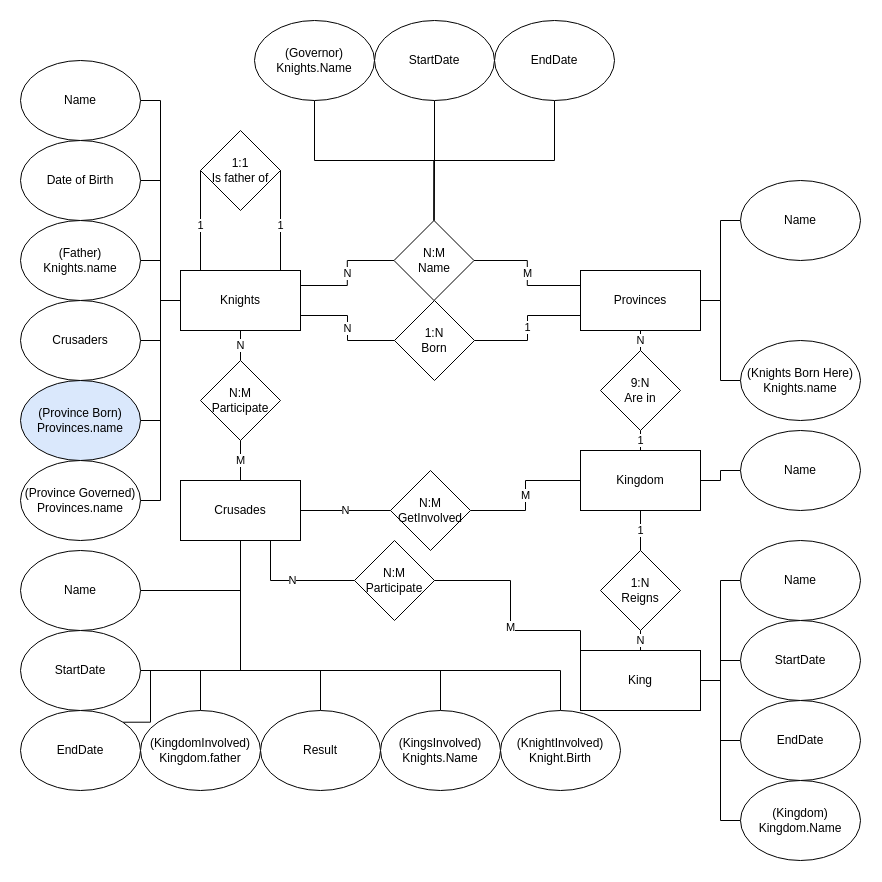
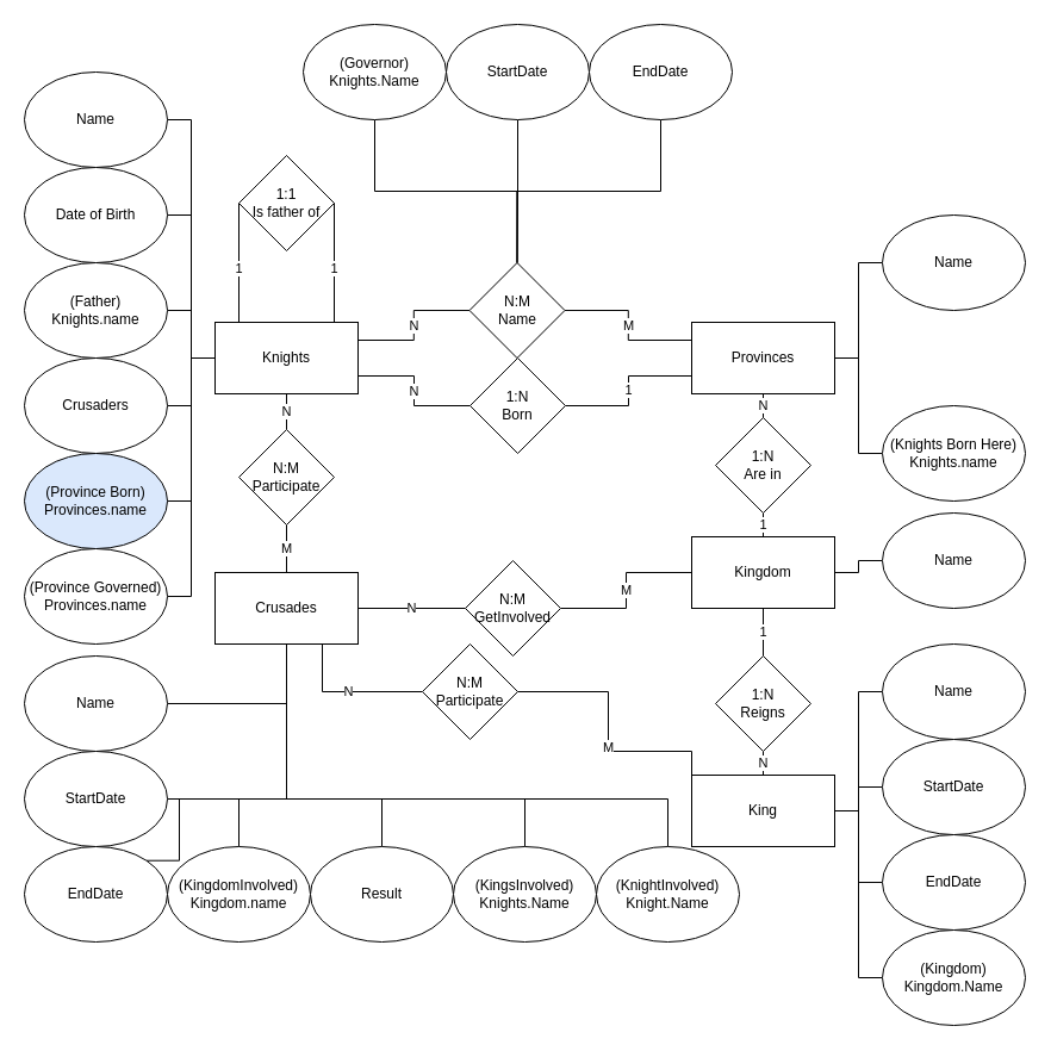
  <mxCell id="0" />
  <mxCell id="1" parent="0" />
  <mxCell id="2" value="1" style="edgeStyle=orthogonalEdgeStyle;rounded=0;orthogonalLoop=1;jettySize=auto;html=1;exitX=1;exitY=0.5;exitDx=0;exitDy=0;endArrow=none;endFill=0;startArrow=none;entryX=0;entryY=0.75;entryDx=0;entryDy=0;" edge="1" parent="1" source="26" target="21"><mxGeometry relative="1" as="geometry"><mxPoint x="540" y="375" as="targetPoint" /></mxGeometry></mxCell>
  <mxCell id="3" value="M" style="edgeStyle=orthogonalEdgeStyle;rounded=0;orthogonalLoop=1;jettySize=auto;html=1;exitX=1;exitY=0.5;exitDx=0;exitDy=0;endArrow=none;endFill=0;startArrow=none;entryX=0;entryY=0.25;entryDx=0;entryDy=0;" edge="1" parent="1" source="28" target="21"><mxGeometry relative="1" as="geometry"><mxPoint x="560" y="195" as="targetPoint" /></mxGeometry></mxCell>
  <mxCell id="4" value="Knights" style="rounded=0;whiteSpace=wrap;html=1;" vertex="1" parent="1"><mxGeometry x="180" y="270" width="120" height="60" as="geometry" /></mxCell>
  <mxCell id="5" style="edgeStyle=orthogonalEdgeStyle;rounded=0;orthogonalLoop=1;jettySize=auto;html=1;exitX=1;exitY=0.5;exitDx=0;exitDy=0;entryX=0;entryY=0.5;entryDx=0;entryDy=0;endArrow=none;endFill=0;" edge="1" parent="1" source="6" target="4"><mxGeometry relative="1" as="geometry" /></mxCell>
  <mxCell id="6" value="Name" style="ellipse;whiteSpace=wrap;html=1;" vertex="1" parent="1"><mxGeometry y="60" width="120" height="80" as="geometry" x="20" /></mxCell>
  <mxCell id="7" style="edgeStyle=orthogonalEdgeStyle;rounded=0;orthogonalLoop=1;jettySize=auto;html=1;exitX=1;exitY=0.5;exitDx=0;exitDy=0;entryX=0;entryY=0.5;entryDx=0;entryDy=0;endArrow=none;endFill=0;" edge="1" parent="1" source="8" target="4"><mxGeometry relative="1" as="geometry" /></mxCell>
  <mxCell id="8" value="Date of Birth" style="ellipse;whiteSpace=wrap;html=1;" vertex="1" parent="1"><mxGeometry y="140" width="120" height="80" as="geometry" x="20" /></mxCell>
  <mxCell id="9" style="edgeStyle=orthogonalEdgeStyle;rounded=0;orthogonalLoop=1;jettySize=auto;html=1;exitX=1;exitY=0.5;exitDx=0;exitDy=0;entryX=0;entryY=0.5;entryDx=0;entryDy=0;endArrow=none;endFill=0;" edge="1" parent="1" source="10" target="4"><mxGeometry relative="1" as="geometry" /></mxCell>
  <mxCell id="10" value="(Father)&lt;br&gt;Knights.name" style="ellipse;whiteSpace=wrap;html=1;" vertex="1" parent="1"><mxGeometry y="220" width="120" height="80" as="geometry" x="20" /></mxCell>
  <mxCell id="11" style="edgeStyle=orthogonalEdgeStyle;rounded=0;orthogonalLoop=1;jettySize=auto;html=1;exitX=1;exitY=0.5;exitDx=0;exitDy=0;entryX=0;entryY=0.5;entryDx=0;entryDy=0;endArrow=none;endFill=0;" edge="1" parent="1" source="12" target="4"><mxGeometry relative="1" as="geometry" /></mxCell>
  <mxCell id="12" value="Crusaders" style="ellipse;whiteSpace=wrap;html=1;" vertex="1" parent="1"><mxGeometry y="300" width="120" height="80" as="geometry" x="20" /></mxCell>
  <mxCell id="13" style="edgeStyle=orthogonalEdgeStyle;rounded=0;orthogonalLoop=1;jettySize=auto;html=1;exitX=1;exitY=0.5;exitDx=0;exitDy=0;entryX=0;entryY=0.5;entryDx=0;entryDy=0;endArrow=none;endFill=0;" edge="1" parent="1" source="14" target="4"><mxGeometry relative="1" as="geometry" /></mxCell>
  <mxCell id="14" value="(Province Born)&lt;br&gt;Provinces.name" style="ellipse;whiteSpace=wrap;html=1;fillColor=#dae8fc;" vertex="1" parent="1"><mxGeometry y="380" width="120" height="80" as="geometry" x="20" /></mxCell>
  <mxCell id="15" style="edgeStyle=orthogonalEdgeStyle;rounded=0;orthogonalLoop=1;jettySize=auto;html=1;exitX=1;exitY=0.5;exitDx=0;exitDy=0;entryX=0;entryY=0.5;entryDx=0;entryDy=0;endArrow=none;endFill=0;" edge="1" parent="1" source="16" target="4"><mxGeometry relative="1" as="geometry" /></mxCell>
  <mxCell id="16" value="(Province Governed)&lt;br&gt;Provinces.name" style="ellipse;whiteSpace=wrap;html=1;" vertex="1" parent="1"><mxGeometry y="460" width="120" height="80" as="geometry" x="20" /></mxCell>
  <mxCell id="17" value="1" style="edgeStyle=orthogonalEdgeStyle;rounded=0;orthogonalLoop=1;jettySize=auto;html=1;exitX=0;exitY=0.5;exitDx=0;exitDy=0;entryX=0.25;entryY=0;entryDx=0;entryDy=0;startArrow=none;endArrow=none;endFill=0;" edge="1" parent="1" source="18" target="4"><mxGeometry relative="1" as="geometry"><mxPoint x="240" y="200" as="targetPoint" /><Array as="points"><mxPoint x="200" y="270" /></Array></mxGeometry></mxCell>
  <mxCell id="18" value="1:1&lt;br&gt;Is father of" style="rhombus;whiteSpace=wrap;html=1;" vertex="1" parent="1"><mxGeometry x="200" width="80" height="80" as="geometry" y="130" /></mxCell>
  <mxCell id="19" value="1" style="edgeStyle=orthogonalEdgeStyle;rounded=0;orthogonalLoop=1;jettySize=auto;html=1;exitX=0.75;exitY=0;exitDx=0;exitDy=0;entryX=1;entryY=0.5;entryDx=0;entryDy=0;endArrow=none;" edge="1" parent="1" source="4" target="18"><mxGeometry relative="1" as="geometry"><mxPoint x="300" y="285" as="sourcePoint" /><mxPoint x="240" y="270" as="targetPoint" /><Array as="points"><mxPoint x="280" y="270" /></Array></mxGeometry></mxCell>
  <mxCell id="20" value="1" style="edgeStyle=orthogonalEdgeStyle;rounded=0;orthogonalLoop=1;jettySize=auto;html=1;exitX=0.5;exitY=1;exitDx=0;exitDy=0;entryX=0.5;entryY=0;entryDx=0;entryDy=0;endArrow=none;endFill=0;startArrow=none;" edge="1" parent="1" source="33" target="32"><mxGeometry relative="1" as="geometry" /></mxCell>
  <mxCell id="21" value="Provinces" style="rounded=0;whiteSpace=wrap;html=1;" vertex="1" parent="1"><mxGeometry x="580" y="270" width="120" height="60" as="geometry" /></mxCell>
  <mxCell id="22" style="edgeStyle=orthogonalEdgeStyle;rounded=0;orthogonalLoop=1;jettySize=auto;html=1;exitX=0;exitY=0.5;exitDx=0;exitDy=0;entryX=1;entryY=0.5;entryDx=0;entryDy=0;endArrow=none;endFill=0;" edge="1" parent="1" source="23" target="21"><mxGeometry relative="1" as="geometry" /></mxCell>
  <mxCell id="23" value="Name" style="ellipse;whiteSpace=wrap;html=1;" vertex="1" parent="1"><mxGeometry x="740" y="180" width="120" height="80" as="geometry" /></mxCell>
  <mxCell id="24" style="edgeStyle=orthogonalEdgeStyle;rounded=0;orthogonalLoop=1;jettySize=auto;html=1;exitX=0;exitY=0.5;exitDx=0;exitDy=0;endArrow=none;endFill=0;entryX=1;entryY=0.5;entryDx=0;entryDy=0;" edge="1" parent="1" source="25" target="21"><mxGeometry relative="1" as="geometry"><mxPoint x="710" y="350" as="targetPoint" /></mxGeometry></mxCell>
  <mxCell id="25" value="(Knights Born Here)&lt;br&gt;Knights.name" style="ellipse;whiteSpace=wrap;html=1;" vertex="1" parent="1"><mxGeometry x="740" y="340" width="120" height="80" as="geometry" /></mxCell>
  <mxCell id="26" value="1:N&lt;br&gt;Born" style="rhombus;whiteSpace=wrap;html=1;" vertex="1" parent="1"><mxGeometry x="394" y="300" width="80" height="80" as="geometry" /></mxCell>
  <mxCell id="27" value="N" style="edgeStyle=orthogonalEdgeStyle;rounded=0;orthogonalLoop=1;jettySize=auto;html=1;entryX=0;entryY=0.5;entryDx=0;entryDy=0;endArrow=none;endFill=0;exitX=1;exitY=0.75;exitDx=0;exitDy=0;" edge="1" parent="1" source="4" target="26"><mxGeometry relative="1" as="geometry"><mxPoint x="300" y="375" as="sourcePoint" /><mxPoint x="580" y="375" as="targetPoint" /></mxGeometry></mxCell>
  <mxCell id="28" value="N:M&lt;br&gt;Name" style="rhombus;whiteSpace=wrap;html=1;" vertex="1" parent="1"><mxGeometry x="393.5" y="220" width="80" height="80" as="geometry" /></mxCell>
  <mxCell id="29" value="N" style="edgeStyle=orthogonalEdgeStyle;rounded=0;orthogonalLoop=1;jettySize=auto;html=1;entryX=0;entryY=0.5;entryDx=0;entryDy=0;endArrow=none;endFill=0;exitX=1;exitY=0.25;exitDx=0;exitDy=0;" edge="1" parent="1" source="4" target="28"><mxGeometry relative="1" as="geometry"><mxPoint x="330" y="200" as="sourcePoint" /><mxPoint x="610" y="195" as="targetPoint" /></mxGeometry></mxCell>
  <mxCell id="30" style="edgeStyle=orthogonalEdgeStyle;rounded=0;orthogonalLoop=1;jettySize=auto;html=1;exitX=1;exitY=0.5;exitDx=0;exitDy=0;entryX=0;entryY=0.5;entryDx=0;entryDy=0;endArrow=none;endFill=0;" edge="1" parent="1" source="32" target="54"><mxGeometry relative="1" as="geometry" /></mxCell>
  <mxCell id="31" value="N" style="edgeStyle=orthogonalEdgeStyle;rounded=0;orthogonalLoop=1;jettySize=auto;html=1;exitX=0.5;exitY=1;exitDx=0;exitDy=0;entryX=0.5;entryY=0;entryDx=0;entryDy=0;endArrow=none;endFill=0;elbow=vertical;startArrow=none;" edge="1" parent="1" source="75" target="64"><mxGeometry relative="1" as="geometry" /></mxCell>
  <mxCell id="32" value="Kingdom" style="rounded=0;whiteSpace=wrap;html=1;" vertex="1" parent="1"><mxGeometry x="580" y="450" width="120" height="60" as="geometry" /></mxCell>
- <mxCell id="33" value="9:N&lt;br&gt;Are in" style="rhombus;whiteSpace=wrap;html=1;" vertex="1" parent="1"><mxGeometry x="600" y="350" width="80" height="80" as="geometry" /></mxCell>
+ <mxCell id="33" value="1:N&lt;br&gt;Are in" style="rhombus;whiteSpace=wrap;html=1;" vertex="1" parent="1"><mxGeometry x="600" y="350" width="80" height="80" as="geometry" /></mxCell>
  <mxCell id="34" value="N" style="edgeStyle=orthogonalEdgeStyle;rounded=0;orthogonalLoop=1;jettySize=auto;html=1;exitX=0.5;exitY=1;exitDx=0;exitDy=0;entryX=0.5;entryY=0;entryDx=0;entryDy=0;endArrow=none;endFill=0;" edge="1" parent="1" source="21" target="33"><mxGeometry relative="1" as="geometry"><mxPoint x="620" y="330" as="sourcePoint" /><mxPoint x="620" y="440" as="targetPoint" /></mxGeometry></mxCell>
  <mxCell id="35" style="edgeStyle=orthogonalEdgeStyle;rounded=0;orthogonalLoop=1;jettySize=auto;html=1;exitX=0.5;exitY=1;exitDx=0;exitDy=0;entryX=0.5;entryY=0;entryDx=0;entryDy=0;endArrow=none;endFill=0;" edge="1" parent="1" source="36" target="28"><mxGeometry relative="1" as="geometry" /></mxCell>
  <mxCell id="36" value="StartDate" style="ellipse;whiteSpace=wrap;html=1;" vertex="1" parent="1"><mxGeometry x="374" y="20" width="120" height="80" as="geometry" /></mxCell>
  <mxCell id="37" style="edgeStyle=orthogonalEdgeStyle;rounded=0;orthogonalLoop=1;jettySize=auto;html=1;exitX=0.5;exitY=1;exitDx=0;exitDy=0;entryX=0.5;entryY=0;entryDx=0;entryDy=0;endArrow=none;endFill=0;" edge="1" parent="1" source="38" target="28"><mxGeometry relative="1" as="geometry" /></mxCell>
  <mxCell id="38" value="EndDate" style="ellipse;whiteSpace=wrap;html=1;" vertex="1" parent="1"><mxGeometry x="494" y="20" width="120" height="80" as="geometry" /></mxCell>
  <mxCell id="39" style="edgeStyle=orthogonalEdgeStyle;rounded=0;orthogonalLoop=1;jettySize=auto;html=1;exitX=0.5;exitY=1;exitDx=0;exitDy=0;entryX=0.5;entryY=0;entryDx=0;entryDy=0;endArrow=none;endFill=0;" edge="1" parent="1" source="40" target="28"><mxGeometry relative="1" as="geometry" /></mxCell>
  <mxCell id="40" value="(Governor)&lt;br&gt;Knights.Name" style="ellipse;whiteSpace=wrap;html=1;" vertex="1" parent="1"><mxGeometry x="254" y="20" width="120" height="80" as="geometry" /></mxCell>
  <mxCell id="41" value="N" style="edgeStyle=orthogonalEdgeStyle;rounded=0;orthogonalLoop=1;jettySize=auto;html=1;exitX=0.5;exitY=0;exitDx=0;exitDy=0;entryX=0.5;entryY=1;entryDx=0;entryDy=0;endArrow=none;endFill=0;startArrow=none;" edge="1" parent="1" source="59" target="4"><mxGeometry relative="1" as="geometry" /></mxCell>
  <mxCell id="42" value="M" style="edgeStyle=orthogonalEdgeStyle;rounded=0;orthogonalLoop=1;jettySize=auto;html=1;exitX=1;exitY=0.5;exitDx=0;exitDy=0;entryX=0;entryY=0.5;entryDx=0;entryDy=0;endArrow=none;endFill=0;startArrow=none;" edge="1" parent="1" source="61" target="32"><mxGeometry relative="1" as="geometry" /></mxCell>
  <mxCell id="43" value="Crusades" style="rounded=0;whiteSpace=wrap;html=1;" vertex="1" parent="1"><mxGeometry x="180" y="480" width="120" height="60" as="geometry" /></mxCell>
  <mxCell id="44" style="rounded=0;orthogonalLoop=1;jettySize=auto;html=1;exitX=1;exitY=0.5;exitDx=0;exitDy=0;entryX=0.5;entryY=1;entryDx=0;entryDy=0;endArrow=none;endFill=0;elbow=vertical;edgeStyle=orthogonalEdgeStyle;" edge="1" parent="1" source="45" target="43"><mxGeometry relative="1" as="geometry" /></mxCell>
  <mxCell id="45" value="Name" style="ellipse;whiteSpace=wrap;html=1;" vertex="1" parent="1"><mxGeometry y="550" width="120" height="80" as="geometry" x="20" /></mxCell>
  <mxCell id="46" style="rounded=0;orthogonalLoop=1;jettySize=auto;html=1;exitX=1;exitY=0.5;exitDx=0;exitDy=0;endArrow=none;endFill=0;entryX=0.5;entryY=1;entryDx=0;entryDy=0;elbow=vertical;edgeStyle=orthogonalEdgeStyle;" edge="1" parent="1" source="47" target="43"><mxGeometry relative="1" as="geometry"><mxPoint x="200" y="620" as="targetPoint" /></mxGeometry></mxCell>
  <mxCell id="47" value="StartDate" style="ellipse;whiteSpace=wrap;html=1;" vertex="1" parent="1"><mxGeometry y="630" width="120" height="80" as="geometry" x="20" /></mxCell>
  <mxCell id="48" style="rounded=0;orthogonalLoop=1;jettySize=auto;html=1;exitX=1;exitY=0;exitDx=0;exitDy=0;entryX=0.5;entryY=1;entryDx=0;entryDy=0;endArrow=none;endFill=0;elbow=vertical;edgeStyle=orthogonalEdgeStyle;" edge="1" parent="1" source="49" target="43"><mxGeometry relative="1" as="geometry"><Array as="points"><mxPoint x="150" y="722" /><mxPoint x="150" y="670" /><mxPoint x="240" y="670" /></Array></mxGeometry></mxCell>
  <mxCell id="49" value="EndDate" style="ellipse;whiteSpace=wrap;html=1;" vertex="1" parent="1"><mxGeometry y="710" width="120" height="80" as="geometry" x="20" /></mxCell>
  <mxCell id="50" style="rounded=0;orthogonalLoop=1;jettySize=auto;html=1;exitX=0.5;exitY=0;exitDx=0;exitDy=0;entryX=0.5;entryY=1;entryDx=0;entryDy=0;endArrow=none;endFill=0;elbow=vertical;edgeStyle=orthogonalEdgeStyle;" edge="1" parent="1" source="51" target="43"><mxGeometry relative="1" as="geometry"><Array as="points"><mxPoint x="200" y="670" /><mxPoint x="240" y="670" /></Array></mxGeometry></mxCell>
- <mxCell id="51" value="(KingdomInvolved)&lt;br&gt;Kingdom.father" style="ellipse;whiteSpace=wrap;html=1;" vertex="1" parent="1"><mxGeometry x="140" y="710" width="120" height="80" as="geometry" /></mxCell>
+ <mxCell id="51" value="(KingdomInvolved)&lt;br&gt;Kingdom.name" style="ellipse;whiteSpace=wrap;html=1;" vertex="1" parent="1"><mxGeometry x="140" y="710" width="120" height="80" as="geometry" /></mxCell>
  <mxCell id="52" style="rounded=0;orthogonalLoop=1;jettySize=auto;html=1;exitX=0.5;exitY=0;exitDx=0;exitDy=0;entryX=0.5;entryY=1;entryDx=0;entryDy=0;endArrow=none;endFill=0;elbow=vertical;edgeStyle=orthogonalEdgeStyle;" edge="1" parent="1" source="53" target="43"><mxGeometry relative="1" as="geometry"><Array as="points"><mxPoint x="320" y="670" /><mxPoint x="240" y="670" /></Array></mxGeometry></mxCell>
  <mxCell id="53" value="Result" style="ellipse;whiteSpace=wrap;html=1;" vertex="1" parent="1"><mxGeometry x="260" y="710" width="120" height="80" as="geometry" /></mxCell>
  <mxCell id="54" value="Name" style="ellipse;whiteSpace=wrap;html=1;" vertex="1" parent="1"><mxGeometry x="740" y="430" width="120" height="80" as="geometry" /></mxCell>
  <mxCell id="55" style="rounded=0;orthogonalLoop=1;jettySize=auto;html=1;exitX=0.5;exitY=0;exitDx=0;exitDy=0;entryX=0.5;entryY=1;entryDx=0;entryDy=0;endArrow=none;endFill=0;elbow=vertical;edgeStyle=orthogonalEdgeStyle;" edge="1" parent="1" source="56" target="43"><mxGeometry relative="1" as="geometry"><Array as="points"><mxPoint x="440" y="670" /><mxPoint x="240" y="670" /></Array></mxGeometry></mxCell>
  <mxCell id="56" value="(KingsInvolved)&lt;br&gt;Knights.Name" style="ellipse;whiteSpace=wrap;html=1;" vertex="1" parent="1"><mxGeometry x="380" y="710" width="120" height="80" as="geometry" /></mxCell>
  <mxCell id="57" style="rounded=0;orthogonalLoop=1;jettySize=auto;html=1;exitX=0.5;exitY=0;exitDx=0;exitDy=0;entryX=0.5;entryY=1;entryDx=0;entryDy=0;endArrow=none;endFill=0;elbow=vertical;edgeStyle=orthogonalEdgeStyle;" edge="1" parent="1" source="58" target="43"><mxGeometry relative="1" as="geometry"><Array as="points"><mxPoint x="560" y="670" /><mxPoint x="240" y="670" /></Array></mxGeometry></mxCell>
- <mxCell id="58" value="(KnightInvolved)&lt;br&gt;Knight.Birth" style="ellipse;whiteSpace=wrap;html=1;" vertex="1" parent="1"><mxGeometry x="500" y="710" width="120" height="80" as="geometry" /></mxCell>
+ <mxCell id="58" value="(KnightInvolved)&lt;br&gt;Knight.Name" style="ellipse;whiteSpace=wrap;html=1;" vertex="1" parent="1"><mxGeometry x="500" y="710" width="120" height="80" as="geometry" /></mxCell>
  <mxCell id="59" value="N:M&lt;br&gt;Participate" style="rhombus;whiteSpace=wrap;html=1;" vertex="1" parent="1"><mxGeometry x="200" y="360" width="80" height="80" as="geometry" /></mxCell>
  <mxCell id="60" value="M" style="edgeStyle=orthogonalEdgeStyle;rounded=0;orthogonalLoop=1;jettySize=auto;html=1;exitX=0.5;exitY=0;exitDx=0;exitDy=0;entryX=0.5;entryY=1;entryDx=0;entryDy=0;endArrow=none;endFill=0;" edge="1" parent="1" source="43" target="59"><mxGeometry relative="1" as="geometry"><mxPoint x="240" y="480" as="sourcePoint" /><mxPoint x="240" y="330" as="targetPoint" /></mxGeometry></mxCell>
  <mxCell id="61" value="N:M&lt;br&gt;GetInvolved" style="rhombus;whiteSpace=wrap;html=1;" vertex="1" parent="1"><mxGeometry x="390" y="470" width="80" height="80" as="geometry" /></mxCell>
  <mxCell id="62" value="N" style="edgeStyle=orthogonalEdgeStyle;rounded=0;orthogonalLoop=1;jettySize=auto;html=1;exitX=1;exitY=0.5;exitDx=0;exitDy=0;entryX=0;entryY=0.5;entryDx=0;entryDy=0;endArrow=none;endFill=0;" edge="1" parent="1" source="43" target="61"><mxGeometry relative="1" as="geometry"><mxPoint x="300" y="510" as="sourcePoint" /><mxPoint x="560" y="510" as="targetPoint" /></mxGeometry></mxCell>
  <mxCell id="63" value="N" style="edgeStyle=orthogonalEdgeStyle;rounded=0;orthogonalLoop=1;jettySize=auto;html=1;exitX=0;exitY=0.5;exitDx=0;exitDy=0;entryX=0.75;entryY=1;entryDx=0;entryDy=0;endArrow=none;endFill=0;elbow=vertical;startArrow=none;" edge="1" parent="1" source="73" target="43"><mxGeometry relative="1" as="geometry"><Array as="points" /></mxGeometry></mxCell>
  <mxCell id="64" value="King" style="rounded=0;whiteSpace=wrap;html=1;" vertex="1" parent="1"><mxGeometry x="580" y="650" width="120" height="60" as="geometry" /></mxCell>
  <mxCell id="65" style="edgeStyle=orthogonalEdgeStyle;rounded=0;orthogonalLoop=1;jettySize=auto;html=1;exitX=0;exitY=0.5;exitDx=0;exitDy=0;entryX=1;entryY=0.5;entryDx=0;entryDy=0;endArrow=none;endFill=0;elbow=vertical;" edge="1" parent="1" source="66" target="64"><mxGeometry relative="1" as="geometry" /></mxCell>
  <mxCell id="66" value="Name" style="ellipse;whiteSpace=wrap;html=1;" vertex="1" parent="1"><mxGeometry x="740" y="540" width="120" height="80" as="geometry" /></mxCell>
  <mxCell id="67" style="edgeStyle=orthogonalEdgeStyle;rounded=0;orthogonalLoop=1;jettySize=auto;html=1;exitX=0;exitY=0.5;exitDx=0;exitDy=0;entryX=1;entryY=0.5;entryDx=0;entryDy=0;endArrow=none;endFill=0;elbow=vertical;" edge="1" parent="1" source="68" target="64"><mxGeometry relative="1" as="geometry" /></mxCell>
  <mxCell id="68" value="StartDate" style="ellipse;whiteSpace=wrap;html=1;" vertex="1" parent="1"><mxGeometry x="740" y="620" width="120" height="80" as="geometry" /></mxCell>
  <mxCell id="69" style="edgeStyle=orthogonalEdgeStyle;rounded=0;orthogonalLoop=1;jettySize=auto;html=1;exitX=0;exitY=0.5;exitDx=0;exitDy=0;entryX=1;entryY=0.5;entryDx=0;entryDy=0;endArrow=none;endFill=0;elbow=vertical;" edge="1" parent="1" source="70" target="64"><mxGeometry relative="1" as="geometry" /></mxCell>
  <mxCell id="70" value="EndDate" style="ellipse;whiteSpace=wrap;html=1;" vertex="1" parent="1"><mxGeometry x="740" y="700" width="120" height="80" as="geometry" /></mxCell>
  <mxCell id="71" style="edgeStyle=orthogonalEdgeStyle;rounded=0;orthogonalLoop=1;jettySize=auto;html=1;exitX=0;exitY=0.5;exitDx=0;exitDy=0;entryX=1;entryY=0.5;entryDx=0;entryDy=0;endArrow=none;endFill=0;elbow=vertical;" edge="1" parent="1" source="72" target="64"><mxGeometry relative="1" as="geometry" /></mxCell>
  <mxCell id="72" value="(Kingdom)&lt;br&gt;Kingdom.Name" style="ellipse;whiteSpace=wrap;html=1;" vertex="1" parent="1"><mxGeometry x="740" y="780" width="120" height="80" as="geometry" /></mxCell>
  <mxCell id="73" value="N:M&lt;br&gt;Participate" style="rhombus;whiteSpace=wrap;html=1;" vertex="1" parent="1"><mxGeometry x="354" y="540" width="80" height="80" as="geometry" /></mxCell>
  <mxCell id="74" value="M" style="edgeStyle=orthogonalEdgeStyle;rounded=0;orthogonalLoop=1;jettySize=auto;html=1;exitX=0;exitY=0.5;exitDx=0;exitDy=0;entryX=1;entryY=0.5;entryDx=0;entryDy=0;endArrow=none;endFill=0;elbow=vertical;" edge="1" parent="1" source="64" target="73"><mxGeometry relative="1" as="geometry"><mxPoint x="560" y="630" as="sourcePoint" /><mxPoint x="270" y="540" as="targetPoint" /><Array as="points"><mxPoint x="510" y="630" /><mxPoint x="510" y="580" /></Array></mxGeometry></mxCell>
  <mxCell id="75" value="1:N&lt;br&gt;Reigns" style="rhombus;whiteSpace=wrap;html=1;" vertex="1" parent="1"><mxGeometry x="600" y="550" width="80" height="80" as="geometry" /></mxCell>
  <mxCell id="76" value="1" style="edgeStyle=orthogonalEdgeStyle;rounded=0;orthogonalLoop=1;jettySize=auto;html=1;exitX=0.5;exitY=1;exitDx=0;exitDy=0;entryX=0.5;entryY=0;entryDx=0;entryDy=0;endArrow=none;endFill=0;elbow=vertical;" edge="1" parent="1" source="32" target="75"><mxGeometry relative="1" as="geometry"><mxPoint x="620" y="540" as="sourcePoint" /><mxPoint x="630" y="630" as="targetPoint" /></mxGeometry></mxCell>
